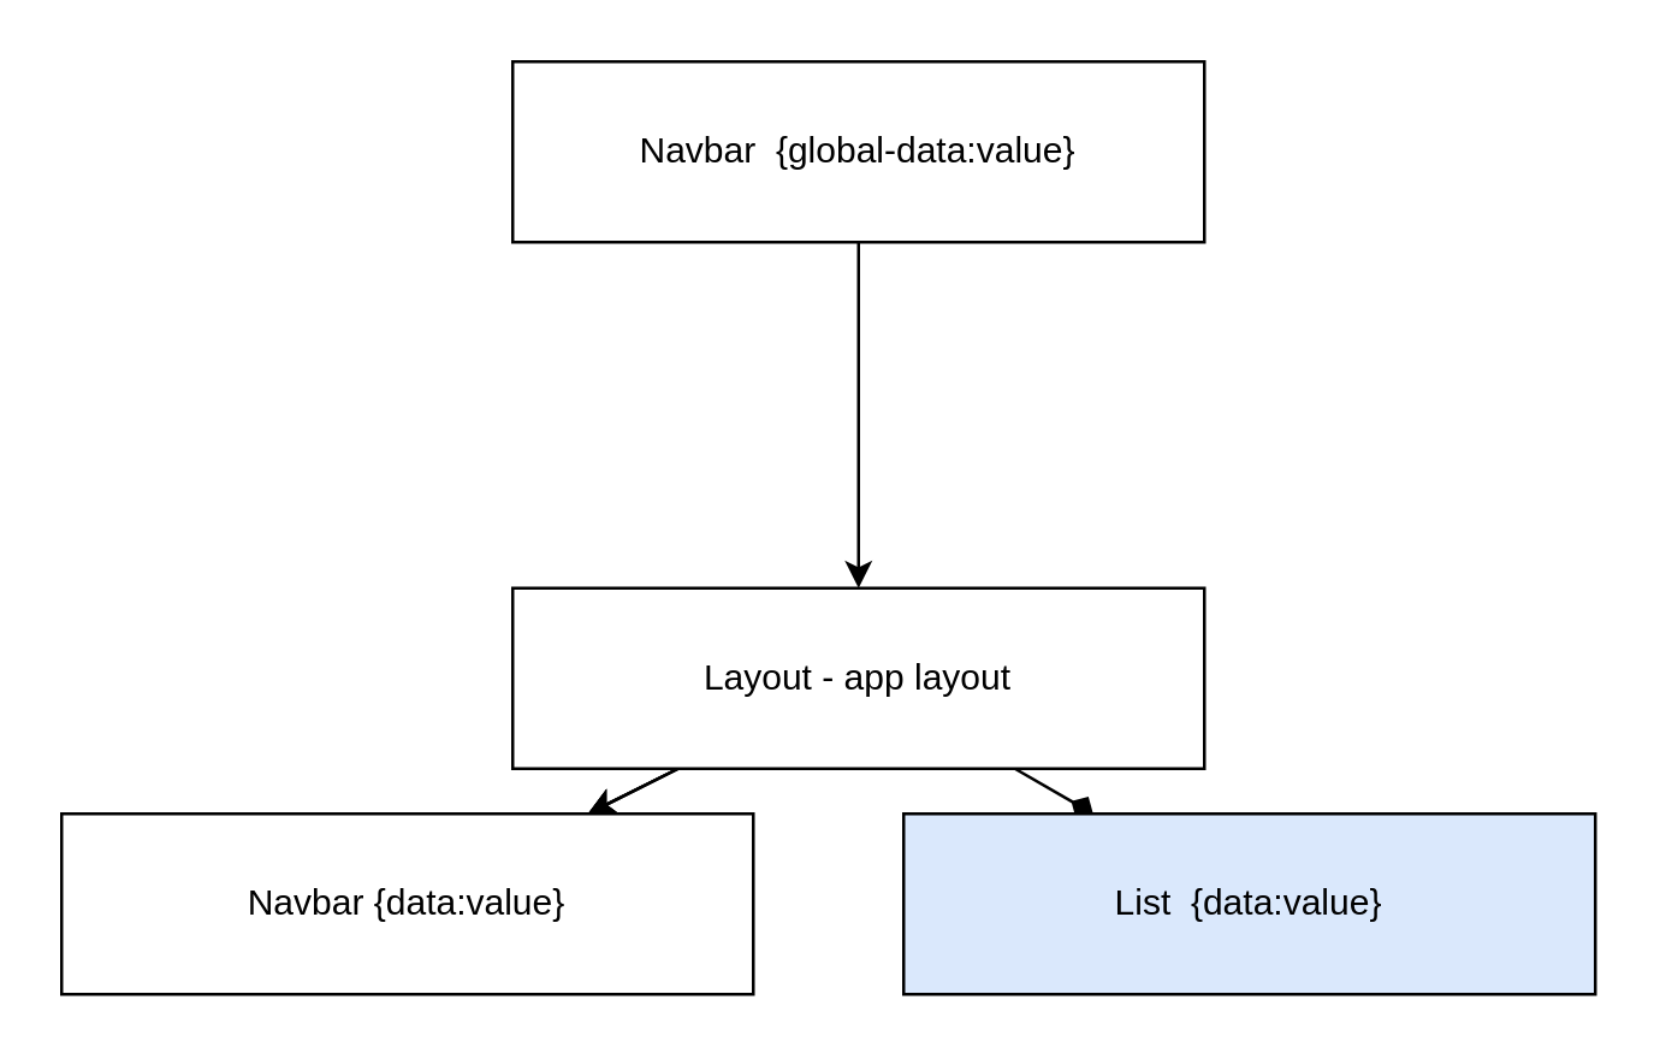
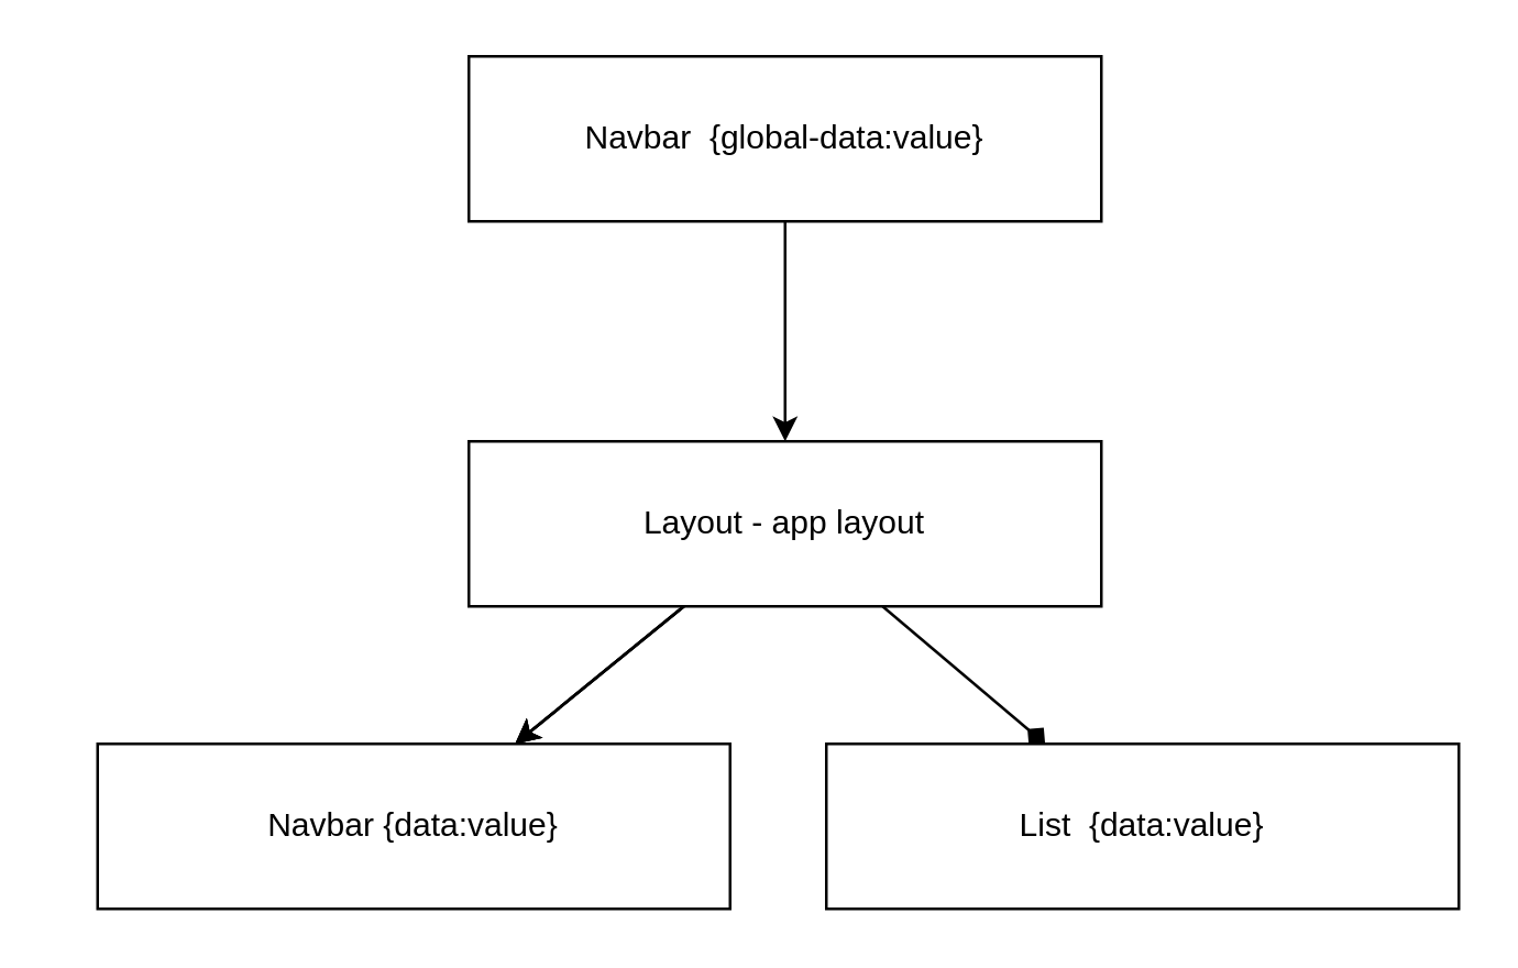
  <mxCell id="0" />
  <mxCell id="1" parent="0" />
  <mxCell id="2" value="" style="edgeStyle=none;html=1;" parent="1" source="3" target="8" edge="1"><mxGeometry relative="1" as="geometry" /></mxCell>
  <mxCell id="3" value="Navbar&amp;nbsp;&amp;nbsp;{global-data:value}" style="rounded=0;whiteSpace=wrap;html=1;" parent="1" vertex="1"><mxGeometry x="170" y="20" width="230" height="60" as="geometry" /></mxCell>
  <mxCell id="4" value="" style="edgeStyle=none;html=1;" parent="1" source="8" target="9" edge="1"><mxGeometry relative="1" as="geometry" /></mxCell>
  <mxCell id="5" value="" style="edgeStyle=none;html=1;" parent="1" source="8" target="9" edge="1"><mxGeometry relative="1" as="geometry" /></mxCell>
  <mxCell id="6" value="" style="edgeStyle=none;html=1;" parent="1" source="8" target="9" edge="1"><mxGeometry relative="1" as="geometry" /></mxCell>
  <mxCell id="7" value="" style="edgeStyle=none;html=1;endArrow=diamond;" parent="1" source="8" target="10" edge="1"><mxGeometry relative="1" as="geometry" /></mxCell>
- <mxCell id="8" value="Layout - app layout" style="rounded=0;whiteSpace=wrap;html=1;" parent="1" vertex="1"><mxGeometry x="170" y="195" width="230" height="60" as="geometry" /></mxCell>
- <mxCell id="9" value="Navbar&amp;nbsp;{data:value}" style="rounded=0;whiteSpace=wrap;html=1;" parent="1" vertex="1"><mxGeometry x="20" y="270" width="230" height="60" as="geometry" /></mxCell>
- <mxCell id="10" value="List&amp;nbsp;&amp;nbsp;{data:value}" style="rounded=0;whiteSpace=wrap;html=1;fillColor=#dae8fc;" parent="1" vertex="1"><mxGeometry x="300" y="270" width="230" height="60" as="geometry" /></mxCell>
+ <mxCell id="8" value="Layout - app layout" style="rounded=0;whiteSpace=wrap;html=1;" parent="1" vertex="1"><mxGeometry x="170" y="160" width="230" height="60" as="geometry" /></mxCell>
+ <mxCell id="9" value="Navbar&amp;nbsp;{data:value}" style="rounded=0;whiteSpace=wrap;html=1;" parent="1" vertex="1"><mxGeometry x="35" y="270" width="230" height="60" as="geometry" /></mxCell>
+ <mxCell id="10" value="List&amp;nbsp;&amp;nbsp;{data:value}" style="rounded=0;whiteSpace=wrap;html=1;" parent="1" vertex="1"><mxGeometry x="300" y="270" width="230" height="60" as="geometry" /></mxCell>
